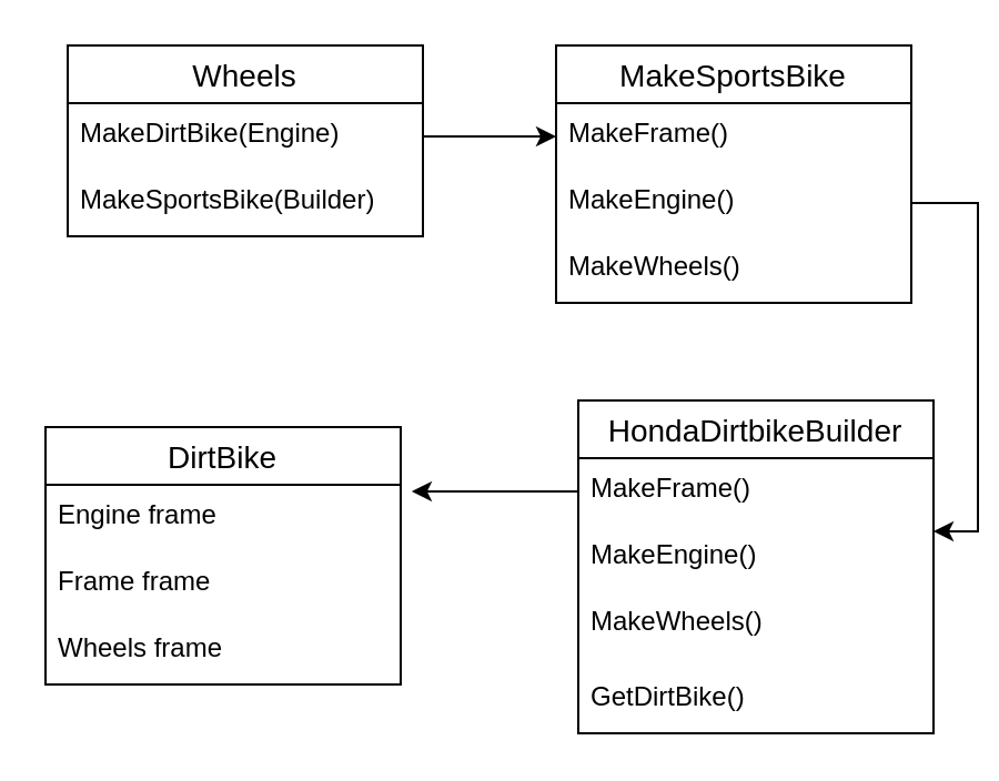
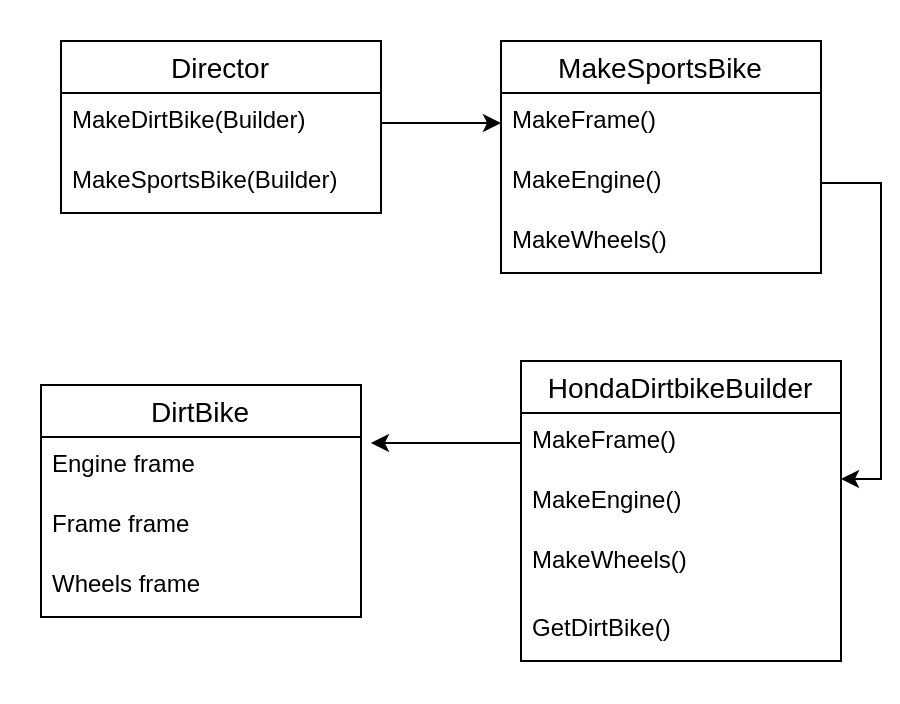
  <mxCell id="0" />
  <mxCell id="1" parent="0" />
- <mxCell id="2" value="Wheels" style="swimlane;fontStyle=0;childLayout=stackLayout;horizontal=1;startSize=26;horizontalStack=0;resizeParent=1;resizeParentMax=0;resizeLast=0;collapsible=1;marginBottom=0;align=center;fontSize=14;" vertex="1" parent="1"><mxGeometry x="30" y="20" width="160" height="86" as="geometry" /></mxCell>
- <mxCell id="3" value="MakeDirtBike(Engine)" style="text;strokeColor=none;fillColor=none;spacingLeft=4;spacingRight=4;overflow=hidden;rotatable=0;points=[[0,0.5],[1,0.5]];portConstraint=eastwest;fontSize=12;whiteSpace=wrap;html=1;" vertex="1" parent="2"><mxGeometry y="26" width="160" height="30" as="geometry" /></mxCell>
+ <mxCell id="2" value="Director" style="swimlane;fontStyle=0;childLayout=stackLayout;horizontal=1;startSize=26;horizontalStack=0;resizeParent=1;resizeParentMax=0;resizeLast=0;collapsible=1;marginBottom=0;align=center;fontSize=14;" vertex="1" parent="1"><mxGeometry x="30" y="20" width="160" height="86" as="geometry" /></mxCell>
+ <mxCell id="3" value="MakeDirtBike(Builder)" style="text;strokeColor=none;fillColor=none;spacingLeft=4;spacingRight=4;overflow=hidden;rotatable=0;points=[[0,0.5],[1,0.5]];portConstraint=eastwest;fontSize=12;whiteSpace=wrap;html=1;" vertex="1" parent="2"><mxGeometry y="26" width="160" height="30" as="geometry" /></mxCell>
  <mxCell id="4" value="MakeSportsBike(Builder)" style="text;strokeColor=none;fillColor=none;spacingLeft=4;spacingRight=4;overflow=hidden;rotatable=0;points=[[0,0.5],[1,0.5]];portConstraint=eastwest;fontSize=12;whiteSpace=wrap;html=1;" vertex="1" parent="2"><mxGeometry y="56" width="160" height="30" as="geometry" /></mxCell>
  <mxCell id="5" value="MakeSportsBike" style="swimlane;fontStyle=0;childLayout=stackLayout;horizontal=1;startSize=26;horizontalStack=0;resizeParent=1;resizeParentMax=0;resizeLast=0;collapsible=1;marginBottom=0;align=center;fontSize=14;" vertex="1" parent="1"><mxGeometry x="250" y="20" width="160" height="116" as="geometry" /></mxCell>
  <mxCell id="6" value="MakeFrame()" style="text;strokeColor=none;fillColor=none;spacingLeft=4;spacingRight=4;overflow=hidden;rotatable=0;points=[[0,0.5],[1,0.5]];portConstraint=eastwest;fontSize=12;whiteSpace=wrap;html=1;" vertex="1" parent="5"><mxGeometry y="26" width="160" height="30" as="geometry" /></mxCell>
  <mxCell id="7" value="MakeEngine()" style="text;strokeColor=none;fillColor=none;spacingLeft=4;spacingRight=4;overflow=hidden;rotatable=0;points=[[0,0.5],[1,0.5]];portConstraint=eastwest;fontSize=12;whiteSpace=wrap;html=1;" vertex="1" parent="5"><mxGeometry y="56" width="160" height="30" as="geometry" /></mxCell>
  <mxCell id="8" value="MakeWheels()" style="text;strokeColor=none;fillColor=none;spacingLeft=4;spacingRight=4;overflow=hidden;rotatable=0;points=[[0,0.5],[1,0.5]];portConstraint=eastwest;fontSize=12;whiteSpace=wrap;html=1;" vertex="1" parent="5"><mxGeometry y="86" width="160" height="30" as="geometry" /></mxCell>
  <mxCell id="9" style="edgeStyle=orthogonalEdgeStyle;rounded=0;orthogonalLoop=1;jettySize=auto;html=1;entryX=0;entryY=0.5;entryDx=0;entryDy=0;" edge="1" parent="1" source="3" target="6"><mxGeometry relative="1" as="geometry" /></mxCell>
  <mxCell id="10" value="HondaDirtbikeBuilder" style="swimlane;fontStyle=0;childLayout=stackLayout;horizontal=1;startSize=26;horizontalStack=0;resizeParent=1;resizeParentMax=0;resizeLast=0;collapsible=1;marginBottom=0;align=center;fontSize=14;" vertex="1" parent="1"><mxGeometry x="260" y="180" width="160" height="150" as="geometry" /></mxCell>
  <mxCell id="11" value="MakeFrame()" style="text;strokeColor=none;fillColor=none;spacingLeft=4;spacingRight=4;overflow=hidden;rotatable=0;points=[[0,0.5],[1,0.5]];portConstraint=eastwest;fontSize=12;whiteSpace=wrap;html=1;" vertex="1" parent="10"><mxGeometry y="26" width="160" height="30" as="geometry" /></mxCell>
  <mxCell id="12" value="MakeEngine()" style="text;strokeColor=none;fillColor=none;spacingLeft=4;spacingRight=4;overflow=hidden;rotatable=0;points=[[0,0.5],[1,0.5]];portConstraint=eastwest;fontSize=12;whiteSpace=wrap;html=1;" vertex="1" parent="10"><mxGeometry y="56" width="160" height="30" as="geometry" /></mxCell>
  <mxCell id="13" value="MakeWheels()" style="text;strokeColor=none;fillColor=none;spacingLeft=4;spacingRight=4;overflow=hidden;rotatable=0;points=[[0,0.5],[1,0.5]];portConstraint=eastwest;fontSize=12;whiteSpace=wrap;html=1;" vertex="1" parent="10"><mxGeometry y="86" width="160" height="34" as="geometry" /></mxCell>
  <mxCell id="14" value="GetDirtBike()" style="text;strokeColor=none;fillColor=none;spacingLeft=4;spacingRight=4;overflow=hidden;rotatable=0;points=[[0,0.5],[1,0.5]];portConstraint=eastwest;fontSize=12;whiteSpace=wrap;html=1;" vertex="1" parent="10"><mxGeometry y="120" width="160" height="30" as="geometry" /></mxCell>
  <mxCell id="15" style="edgeStyle=orthogonalEdgeStyle;rounded=0;orthogonalLoop=1;jettySize=auto;html=1;entryX=1;entryY=0.1;entryDx=0;entryDy=0;entryPerimeter=0;" edge="1" parent="1" source="7" target="12"><mxGeometry relative="1" as="geometry" /></mxCell>
  <mxCell id="16" value="DirtBike" style="swimlane;fontStyle=0;childLayout=stackLayout;horizontal=1;startSize=26;horizontalStack=0;resizeParent=1;resizeParentMax=0;resizeLast=0;collapsible=1;marginBottom=0;align=center;fontSize=14;" vertex="1" parent="1"><mxGeometry x="20" y="192" width="160" height="116" as="geometry" /></mxCell>
  <mxCell id="17" value="Engine frame" style="text;strokeColor=none;fillColor=none;spacingLeft=4;spacingRight=4;overflow=hidden;rotatable=0;points=[[0,0.5],[1,0.5]];portConstraint=eastwest;fontSize=12;whiteSpace=wrap;html=1;" vertex="1" parent="16"><mxGeometry y="26" width="160" height="30" as="geometry" /></mxCell>
  <mxCell id="18" value="Frame frame" style="text;strokeColor=none;fillColor=none;spacingLeft=4;spacingRight=4;overflow=hidden;rotatable=0;points=[[0,0.5],[1,0.5]];portConstraint=eastwest;fontSize=12;whiteSpace=wrap;html=1;" vertex="1" parent="16"><mxGeometry y="56" width="160" height="30" as="geometry" /></mxCell>
  <mxCell id="19" value="Wheels frame" style="text;strokeColor=none;fillColor=none;spacingLeft=4;spacingRight=4;overflow=hidden;rotatable=0;points=[[0,0.5],[1,0.5]];portConstraint=eastwest;fontSize=12;whiteSpace=wrap;html=1;" vertex="1" parent="16"><mxGeometry y="86" width="160" height="30" as="geometry" /></mxCell>
  <mxCell id="20" style="edgeStyle=orthogonalEdgeStyle;rounded=0;orthogonalLoop=1;jettySize=auto;html=1;entryX=1.031;entryY=0.1;entryDx=0;entryDy=0;entryPerimeter=0;" edge="1" parent="1" source="11" target="17"><mxGeometry relative="1" as="geometry"><Array as="points"><mxPoint x="185" y="221" /><mxPoint x="185" y="221" /></Array></mxGeometry></mxCell>
